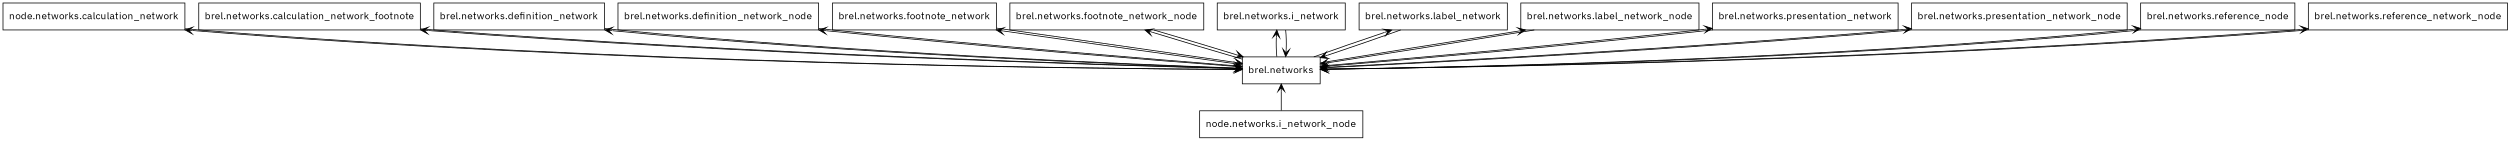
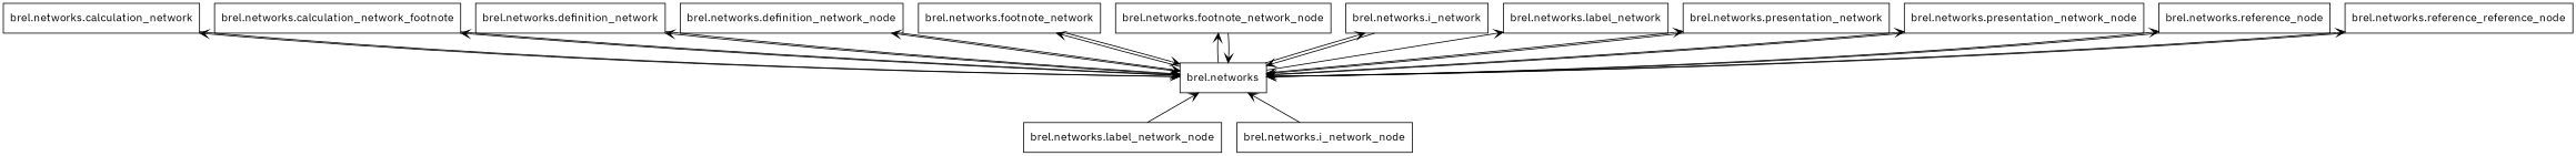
  digraph {
    fontname="IBM Plex Sans"
    rankdir=BT
    node [color=black fontname="IBM Plex Sans" shape=box style=solid]
    edge [arrowhead=open arrowtail=none fontname="IBM Plex Sans"]
    n1 [label="brel.networks"]
-   n2 [label="node.networks.calculation_network"]
+   n2 [label="brel.networks.calculation_network"]
    n3 [label="brel.networks.calculation_network_footnote"]
    n4 [label="brel.networks.definition_network"]
    n5 [label="brel.networks.definition_network_node"]
    n6 [label="brel.networks.footnote_network"]
    n7 [label="brel.networks.footnote_network_node"]
    n8 [label="brel.networks.i_network"]
    n9 [label="brel.networks.label_network"]
    n10 [label="brel.networks.label_network_node"]
    n11 [label="brel.networks.presentation_network"]
    n12 [label="brel.networks.presentation_network_node"]
    n13 [label="brel.networks.reference_node"]
-   n14 [label="brel.networks.reference_network_node"]
-   n15 [label="node.networks.i_network_node"]
+   n14 [label="brel.networks.reference_reference_node"]
+   n15 [label="brel.networks.i_network_node"]
    n1 -> n2
    n1 -> n3
    n1 -> n4
    n1 -> n5
    n1 -> n6
    n1 -> n7
    n1 -> n8
    n1 -> n9
-   n1 -> n10
    n1 -> n11
    n1 -> n12
    n1 -> n13
    n1 -> n14
    n2 -> n1
    n3 -> n1
    n4 -> n1
    n5 -> n1
    n6 -> n1
    n7 -> n1
    n8 -> n1
-   n9 -> n1
    n10 -> n1
    n11 -> n1
    n12 -> n1
    n13 -> n1
    n14 -> n1
    n15 -> n1
  }
